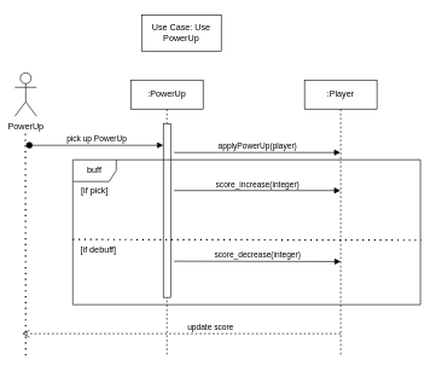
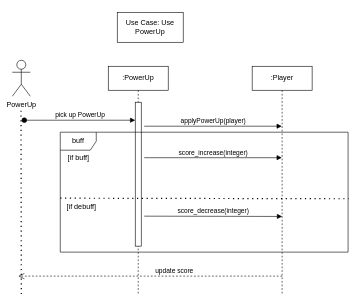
  <mxCell id="0" />
  <mxCell id="1" parent="0" />
  <mxCell id="2" value="PowerUp" style="shape=umlActor;verticalLabelPosition=bottom;verticalAlign=top;html=1;outlineConnect=0;" vertex="1" parent="1"><mxGeometry x="20" y="100" width="30" height="60" as="geometry" /></mxCell>
  <mxCell id="3" value="" style="endArrow=none;dashed=1;html=1;dashPattern=1 3;strokeWidth=2;rounded=0;" edge="1" parent="1"><mxGeometry width="50" height="50" relative="1" as="geometry"><mxPoint x="35" y="490" as="sourcePoint" /><mxPoint x="34.5" y="180" as="targetPoint" /></mxGeometry></mxCell>
  <mxCell id="4" value=":PowerUp" style="shape=umlLifeline;perimeter=lifelinePerimeter;whiteSpace=wrap;html=1;container=1;dropTarget=0;collapsible=0;recursiveResize=0;outlineConnect=0;portConstraint=eastwest;newEdgeStyle={&quot;curved&quot;:0,&quot;rounded&quot;:0};" vertex="1" parent="1"><mxGeometry x="180" y="110" width="100" height="380" as="geometry" /></mxCell>
  <mxCell id="5" value="" style="html=1;points=[[0,0,0,0,5],[0,1,0,0,-5],[1,0,0,0,5],[1,1,0,0,-5]];perimeter=orthogonalPerimeter;outlineConnect=0;targetShapes=umlLifeline;portConstraint=eastwest;newEdgeStyle={&quot;curved&quot;:0,&quot;rounded&quot;:0};" vertex="1" parent="4"><mxGeometry x="45" y="60" width="10" height="240" as="geometry" /></mxCell>
  <mxCell id="6" value=":Player" style="shape=umlLifeline;perimeter=lifelinePerimeter;whiteSpace=wrap;html=1;container=1;dropTarget=0;collapsible=0;recursiveResize=0;outlineConnect=0;portConstraint=eastwest;newEdgeStyle={&quot;curved&quot;:0,&quot;rounded&quot;:0};" vertex="1" parent="1"><mxGeometry x="420" y="110" width="100" height="380" as="geometry" /></mxCell>
  <mxCell id="7" value="pick up PowerUp" style="html=1;verticalAlign=bottom;startArrow=oval;startFill=1;endArrow=block;startSize=8;curved=0;rounded=0;" edge="1" parent="1" target="5"><mxGeometry width="60" relative="1" as="geometry"><mxPoint x="40" y="200" as="sourcePoint" /><mxPoint x="220" y="200" as="targetPoint" /></mxGeometry></mxCell>
  <mxCell id="8" value="applyPowerUp(player)" style="html=1;verticalAlign=bottom;endArrow=block;curved=0;rounded=0;" edge="1" parent="1" target="6"><mxGeometry width="80" relative="1" as="geometry"><mxPoint x="240" y="210" as="sourcePoint" /><mxPoint x="310" y="210" as="targetPoint" /></mxGeometry></mxCell>
  <mxCell id="9" value="buff" style="shape=umlFrame;whiteSpace=wrap;html=1;pointerEvents=0;" vertex="1" parent="1"><mxGeometry x="100" y="220" width="480" height="200" as="geometry" /></mxCell>
  <mxCell id="10" value="" style="endArrow=none;dashed=1;html=1;dashPattern=1 3;strokeWidth=2;rounded=0;entryX=1.002;entryY=0.555;entryDx=0;entryDy=0;entryPerimeter=0;" edge="1" parent="1" target="9"><mxGeometry width="50" height="50" relative="1" as="geometry"><mxPoint x="100" y="330" as="sourcePoint" /><mxPoint x="150" y="280" as="targetPoint" /></mxGeometry></mxCell>
- <mxCell id="11" value="[if pick]" style="text;html=1;align=center;verticalAlign=middle;resizable=0;points=[];autosize=1;strokeColor=none;fillColor=none;" vertex="1" parent="1"><mxGeometry x="100" y="248" width="60" height="30" as="geometry" /></mxCell>
+ <mxCell id="11" value="[if buff]" style="text;html=1;align=center;verticalAlign=middle;resizable=0;points=[];autosize=1;strokeColor=none;fillColor=none;" vertex="1" parent="1"><mxGeometry x="100" y="248" width="60" height="30" as="geometry" /></mxCell>
  <mxCell id="12" value="[if debuff]" style="text;html=1;align=center;verticalAlign=middle;resizable=0;points=[];autosize=1;strokeColor=none;fillColor=none;" vertex="1" parent="1"><mxGeometry x="100" y="330" width="70" height="30" as="geometry" /></mxCell>
  <mxCell id="13" value="score_increase(integer)" style="html=1;verticalAlign=bottom;endArrow=block;curved=0;rounded=0;" edge="1" parent="1" target="6"><mxGeometry width="80" relative="1" as="geometry"><mxPoint x="240" y="262.5" as="sourcePoint" /><mxPoint x="320" y="263" as="targetPoint" /></mxGeometry></mxCell>
  <mxCell id="14" value="score_decrease(integer)" style="html=1;verticalAlign=bottom;endArrow=block;curved=0;rounded=0;" edge="1" parent="1"><mxGeometry width="80" relative="1" as="geometry"><mxPoint x="240" y="360" as="sourcePoint" /><mxPoint x="470" y="360.5" as="targetPoint" /></mxGeometry></mxCell>
  <mxCell id="15" value="update score" style="html=1;verticalAlign=bottom;endArrow=open;dashed=1;endSize=8;curved=0;rounded=0;" edge="1" parent="1"><mxGeometry x="-0.182" relative="1" as="geometry"><mxPoint x="470" y="460" as="sourcePoint" /><mxPoint x="30" y="460" as="targetPoint" /><mxPoint as="offset" /></mxGeometry></mxCell>
  <mxCell id="16" value="Use Case: Use PowerUp" style="html=1;whiteSpace=wrap;" vertex="1" parent="1"><mxGeometry x="195" y="20" width="110" height="50" as="geometry" /></mxCell>
